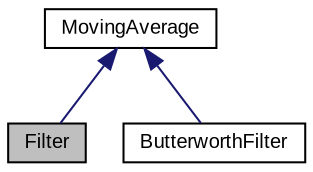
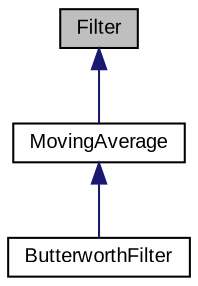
  digraph {
    fontname="Liberation Sans"
    node [color=black fillcolor=white fontname="Liberation Sans" fontsize=10 shape=record style=filled]
    edge [color=midnightblue dir=back fontname="Liberation Sans" fontsize=10 labelfontname=Helvetica labelfontsize=10 style=solid]
    n1 [fillcolor=grey75 fontcolor=black height=0.2 label=Filter width=0.4]
    n2 [height=0.2 label=MovingAverage width=0.4]
    n3 [height=0.2 label=ButterworthFilter width=0.4]
-   n2 -> n1
+   n1 -> n2
    n2 -> n3
  }
